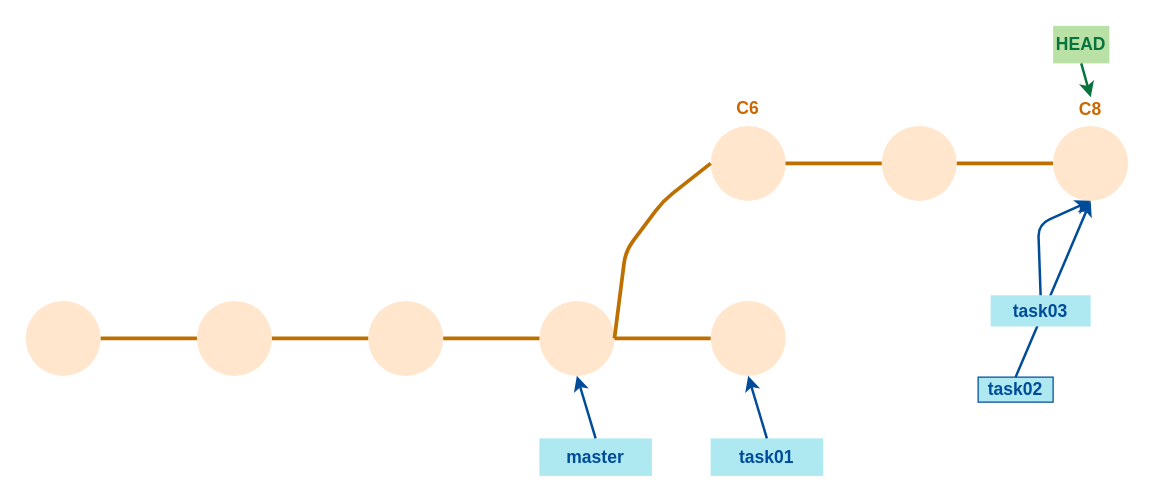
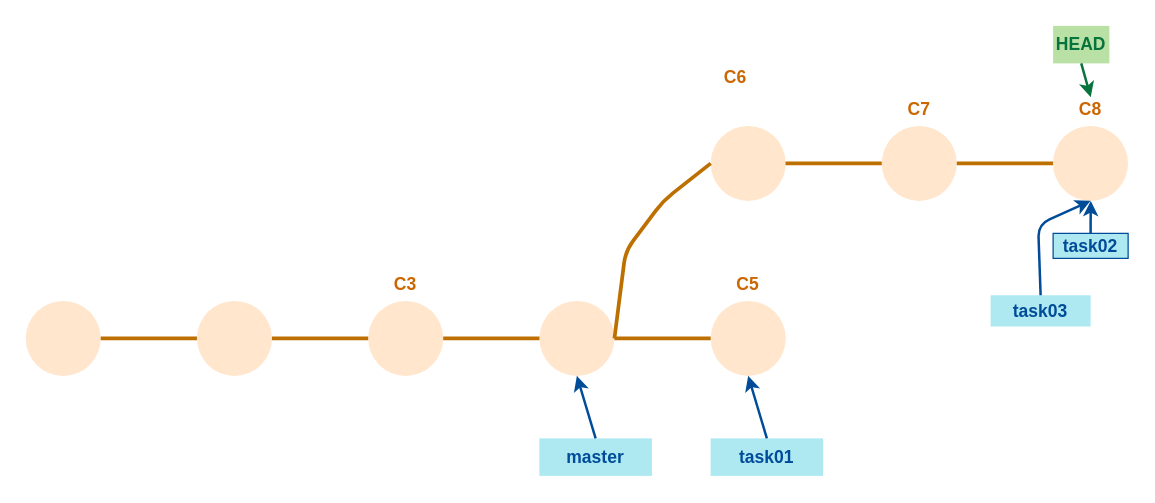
  <mxCell id="0" />
  <mxCell id="1" parent="0" />
  <mxCell id="2" value="" style="ellipse;whiteSpace=wrap;html=1;aspect=fixed;fillColor=#FFE6CC;strokeColor=none;" parent="1" vertex="1"><mxGeometry x="20.059" y="240" width="60" height="60" as="geometry" /></mxCell>
  <mxCell id="3" value="" style="ellipse;whiteSpace=wrap;html=1;aspect=fixed;fillColor=#FFE6CC;strokeColor=none;" parent="1" vertex="1"><mxGeometry x="157.059" y="240" width="60" height="60" as="geometry" /></mxCell>
  <mxCell id="4" value="" style="endArrow=none;html=1;entryX=1;entryY=0.5;entryDx=0;entryDy=0;exitX=0;exitY=0.5;exitDx=0;exitDy=0;endFill=0;fillColor=#f0a30a;strokeColor=#BD7000;strokeWidth=3;" parent="1" source="3" target="2" edge="1"><mxGeometry width="50" height="50" relative="1" as="geometry"><mxPoint x="20.059" y="390" as="sourcePoint" /><mxPoint x="70.059" y="340" as="targetPoint" /></mxGeometry></mxCell>
  <mxCell id="5" value="" style="ellipse;whiteSpace=wrap;html=1;aspect=fixed;fillColor=#FFE6CC;strokeColor=none;" parent="1" vertex="1"><mxGeometry x="294.059" y="240" width="60" height="60" as="geometry" /></mxCell>
  <mxCell id="6" value="" style="endArrow=none;html=1;entryX=1;entryY=0.5;entryDx=0;entryDy=0;exitX=0;exitY=0.5;exitDx=0;exitDy=0;endFill=0;fillColor=#f0a30a;strokeColor=#BD7000;strokeWidth=3;" parent="1" source="5" edge="1"><mxGeometry width="50" height="50" relative="1" as="geometry"><mxPoint x="157.059" y="390" as="sourcePoint" /><mxPoint x="217.059" y="270" as="targetPoint" /></mxGeometry></mxCell>
+ <mxCell id="7" value="C3" style="text;html=1;strokeColor=none;fillColor=none;align=center;verticalAlign=middle;whiteSpace=wrap;rounded=0;fontStyle=1;fontSize=14;fontColor=#CC6600;" parent="1" vertex="1"><mxGeometry x="304.059" y="217" width="40" height="20" as="geometry" /></mxCell>
  <mxCell id="8" value="" style="ellipse;whiteSpace=wrap;html=1;aspect=fixed;fillColor=#FFE6CC;strokeColor=none;" parent="1" vertex="1"><mxGeometry x="431.059" y="240" width="60" height="60" as="geometry" /></mxCell>
  <mxCell id="9" value="" style="endArrow=none;html=1;entryX=1;entryY=0.5;entryDx=0;entryDy=0;exitX=0;exitY=0.5;exitDx=0;exitDy=0;endFill=0;fillColor=#f0a30a;strokeColor=#BD7000;strokeWidth=3;" parent="1" source="8" edge="1"><mxGeometry width="50" height="50" relative="1" as="geometry"><mxPoint x="294.059" y="390" as="sourcePoint" /><mxPoint x="354.059" y="270" as="targetPoint" /></mxGeometry></mxCell>
  <mxCell id="10" value="HEAD" style="text;html=1;strokeColor=none;fillColor=#B9E0A5;align=center;verticalAlign=middle;whiteSpace=wrap;rounded=0;fontStyle=1;fontSize=14;fontColor=#07733D;" parent="1" vertex="1"><mxGeometry x="842" y="20" width="45" height="30" as="geometry" /></mxCell>
  <mxCell id="11" value="" style="endArrow=classic;html=1;strokeColor=#07733D;fillColor=#FFB366;fontColor=#07733D;exitX=0.5;exitY=1;exitDx=0;exitDy=0;entryX=0.5;entryY=0;entryDx=0;entryDy=0;strokeWidth=2;" parent="1" source="10" edge="1"><mxGeometry width="50" height="50" relative="1" as="geometry"><mxPoint x="705" y="230" as="sourcePoint" /><mxPoint x="872.059" y="77" as="targetPoint" /></mxGeometry></mxCell>
  <mxCell id="12" value="master" style="text;html=1;strokeColor=none;fillColor=#AEE9F2;align=center;verticalAlign=middle;whiteSpace=wrap;rounded=0;fontStyle=1;fontSize=14;fontColor=#004C99;" parent="1" vertex="1"><mxGeometry x="431" y="350" width="90" height="30" as="geometry" /></mxCell>
  <mxCell id="13" value="" style="endArrow=classic;html=1;strokeColor=#004C99;fillColor=#FFB366;fontColor=#07733D;exitX=0.5;exitY=0;exitDx=0;exitDy=0;entryX=0.5;entryY=1;entryDx=0;entryDy=0;strokeWidth=2;" parent="1" source="12" edge="1"><mxGeometry width="50" height="50" relative="1" as="geometry"><mxPoint x="471" y="190" as="sourcePoint" /><mxPoint x="461" y="300" as="targetPoint" /></mxGeometry></mxCell>
  <mxCell id="14" value="task01" style="text;html=1;strokeColor=none;fillColor=#AEE9F2;align=center;verticalAlign=middle;whiteSpace=wrap;rounded=0;fontStyle=1;fontSize=14;fontColor=#004C99;labelBorderColor=none;" parent="1" vertex="1"><mxGeometry x="568" y="350" width="90" height="30" as="geometry" /></mxCell>
  <mxCell id="15" value="" style="ellipse;whiteSpace=wrap;html=1;aspect=fixed;fillColor=#FFE6CC;strokeColor=none;" parent="1" vertex="1"><mxGeometry x="568.059" y="240" width="60" height="60" as="geometry" /></mxCell>
  <mxCell id="16" value="" style="endArrow=none;html=1;entryX=1;entryY=0.5;entryDx=0;entryDy=0;exitX=0;exitY=0.5;exitDx=0;exitDy=0;endFill=0;fillColor=#f0a30a;strokeColor=#BD7000;strokeWidth=3;" parent="1" source="15" edge="1"><mxGeometry width="50" height="50" relative="1" as="geometry"><mxPoint x="431.059" y="390" as="sourcePoint" /><mxPoint x="491.059" y="270" as="targetPoint" /></mxGeometry></mxCell>
+ <mxCell id="17" value="C5" style="text;html=1;strokeColor=none;fillColor=none;align=center;verticalAlign=middle;whiteSpace=wrap;rounded=0;fontStyle=1;fontSize=14;fontColor=#CC6600;" parent="1" vertex="1"><mxGeometry x="578.059" y="217" width="40" height="20" as="geometry" /></mxCell>
  <mxCell id="18" value="" style="endArrow=classic;html=1;strokeColor=#004C99;fillColor=#FFB366;fontColor=#07733D;exitX=0.5;exitY=0;exitDx=0;exitDy=0;entryX=0.5;entryY=1;entryDx=0;entryDy=0;strokeWidth=2;" parent="1" source="14" target="15" edge="1"><mxGeometry width="50" height="50" relative="1" as="geometry"><mxPoint x="471" y="360" as="sourcePoint" /><mxPoint x="471" y="310" as="targetPoint" /></mxGeometry></mxCell>
- <mxCell id="19" value="task02" style="text;html=1;strokeColor=#004C99;fillColor=#AEE9F2;align=center;verticalAlign=middle;whiteSpace=wrap;rounded=0;fontStyle=1;fontSize=14;fontColor=#004C99;labelBorderColor=none;" parent="1" vertex="1"><mxGeometry x="782" y="301" width="60" height="20" as="geometry" /></mxCell>
+ <mxCell id="19" value="task02" style="text;html=1;strokeColor=#004C99;fillColor=#AEE9F2;align=center;verticalAlign=middle;whiteSpace=wrap;rounded=0;fontStyle=1;fontSize=14;fontColor=#004C99;labelBorderColor=none;" parent="1" vertex="1"><mxGeometry x="842" y="186" width="60" height="20" as="geometry" /></mxCell>
  <mxCell id="20" value="" style="ellipse;whiteSpace=wrap;html=1;aspect=fixed;fillColor=#FFE6CC;strokeColor=none;" parent="1" vertex="1"><mxGeometry x="568.059" y="100" width="60" height="60" as="geometry" /></mxCell>
- <mxCell id="21" value="C6" style="text;html=1;strokeColor=none;fillColor=none;align=center;verticalAlign=middle;whiteSpace=wrap;rounded=0;fontStyle=1;fontSize=14;fontColor=#CC6600;" parent="1" vertex="1"><mxGeometry x="578.059" y="76" width="40" height="20" as="geometry" /></mxCell>
+ <mxCell id="21" value="C6" style="text;html=1;strokeColor=none;fillColor=none;align=center;verticalAlign=middle;whiteSpace=wrap;rounded=0;fontStyle=1;fontSize=14;fontColor=#CC6600;" parent="1" vertex="1"><mxGeometry x="568.059" y="51" width="40" height="20" as="geometry" /></mxCell>
  <mxCell id="22" value="" style="endArrow=classic;html=1;strokeColor=#004C99;fillColor=#FFB366;fontColor=#07733D;exitX=0.5;exitY=0;exitDx=0;exitDy=0;strokeWidth=2;" parent="1" source="19" edge="1"><mxGeometry width="50" height="50" relative="1" as="geometry"><mxPoint x="745" y="360" as="sourcePoint" /><mxPoint x="872.059" y="160" as="targetPoint" /></mxGeometry></mxCell>
  <mxCell id="23" value="" style="endArrow=none;html=1;entryX=1;entryY=0.5;entryDx=0;entryDy=0;exitX=0;exitY=0.5;exitDx=0;exitDy=0;endFill=0;fillColor=#f0a30a;strokeColor=#BD7000;strokeWidth=3;" parent="1" source="20" target="8" edge="1"><mxGeometry width="50" height="50" relative="1" as="geometry"><mxPoint x="578.059" y="280" as="sourcePoint" /><mxPoint x="501.059" y="280" as="targetPoint" /><Array as="points"><mxPoint x="530" y="160" /><mxPoint x="500" y="200" /></Array></mxGeometry></mxCell>
  <mxCell id="24" value="" style="ellipse;whiteSpace=wrap;html=1;aspect=fixed;fillColor=#FFE6CC;strokeColor=none;" parent="1" vertex="1"><mxGeometry x="704.912" y="100" width="60" height="60" as="geometry" /></mxCell>
  <mxCell id="25" value="" style="endArrow=none;html=1;entryX=1;entryY=0.5;entryDx=0;entryDy=0;exitX=0;exitY=0.5;exitDx=0;exitDy=0;endFill=0;fillColor=#f0a30a;strokeColor=#BD7000;strokeWidth=3;" parent="1" source="24" edge="1"><mxGeometry width="50" height="50" relative="1" as="geometry"><mxPoint x="567.912" y="250" as="sourcePoint" /><mxPoint x="627.912" y="130" as="targetPoint" /></mxGeometry></mxCell>
+ <mxCell id="26" value="C7" style="text;html=1;strokeColor=none;fillColor=none;align=center;verticalAlign=middle;whiteSpace=wrap;rounded=0;fontStyle=1;fontSize=14;fontColor=#CC6600;" parent="1" vertex="1"><mxGeometry x="714.912" y="77" width="40" height="20" as="geometry" /></mxCell>
  <mxCell id="27" value="" style="ellipse;whiteSpace=wrap;html=1;aspect=fixed;fillColor=#FFE6CC;strokeColor=none;" parent="1" vertex="1"><mxGeometry x="841.912" y="100" width="60" height="60" as="geometry" /></mxCell>
  <mxCell id="28" value="" style="endArrow=none;html=1;entryX=1;entryY=0.5;entryDx=0;entryDy=0;exitX=0;exitY=0.5;exitDx=0;exitDy=0;endFill=0;fillColor=#f0a30a;strokeColor=#BD7000;strokeWidth=3;" parent="1" source="27" edge="1"><mxGeometry width="50" height="50" relative="1" as="geometry"><mxPoint x="704.912" y="250" as="sourcePoint" /><mxPoint x="764.912" y="130" as="targetPoint" /></mxGeometry></mxCell>
  <mxCell id="29" value="C8" style="text;html=1;strokeColor=none;fillColor=none;align=center;verticalAlign=middle;whiteSpace=wrap;rounded=0;fontStyle=1;fontSize=14;fontColor=#CC6600;" parent="1" vertex="1"><mxGeometry x="851.912" y="77" width="40" height="20" as="geometry" /></mxCell>
  <mxCell id="30" value="task03" style="text;html=1;strokeColor=none;fillColor=#AEE9F2;align=center;verticalAlign=middle;whiteSpace=wrap;rounded=0;fontStyle=1;fontSize=14;fontColor=#004C99;labelBorderColor=none;" vertex="1" parent="1"><mxGeometry x="792" y="235.5" width="80" height="25" as="geometry" /></mxCell>
  <mxCell id="31" value="" style="endArrow=classic;html=1;strokeColor=#004C99;fillColor=#FFB366;fontColor=#07733D;exitX=0.5;exitY=0;exitDx=0;exitDy=0;entryX=0.5;entryY=1;entryDx=0;entryDy=0;strokeWidth=2;" edge="1" parent="1" source="30" target="27"><mxGeometry width="50" height="50" relative="1" as="geometry"><mxPoint x="695" y="245.5" as="sourcePoint" /><mxPoint x="871.912" y="178.5" as="targetPoint" /><Array as="points"><mxPoint x="830" y="179" /></Array></mxGeometry></mxCell>
